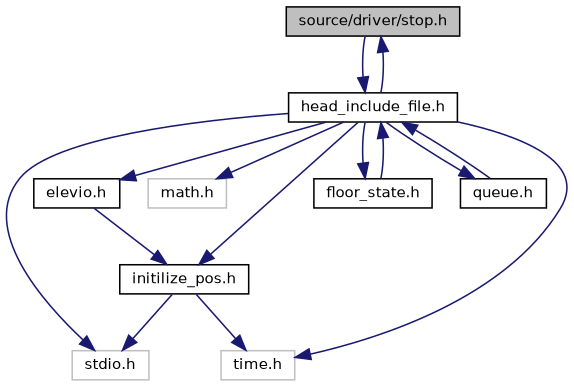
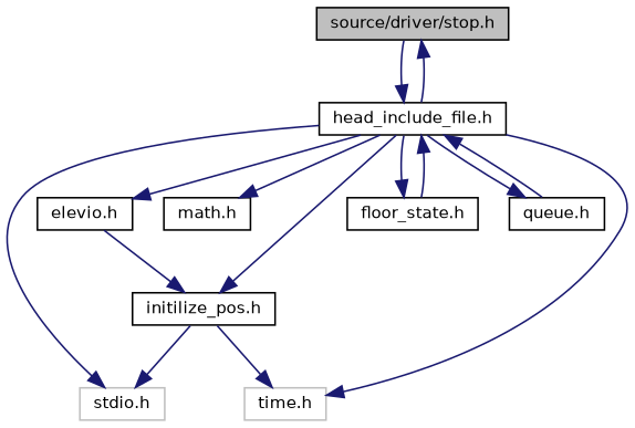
  digraph {
    node [color=black fillcolor=white fontname=Helvetica fontsize=10 shape=record style=filled]
    edge [color=midnightblue fontname=Helvetica fontsize=10 labelfontname=Helvetica labelfontsize=10 style=solid]
    n1 [fillcolor=grey75 fontcolor=black height=0.2 label="source/driver/stop.h" width=0.4]
    n2 [height=0.2 label="head_include_file.h" width=0.4]
    n3 [color=grey75 height=0.2 label="stdio.h" width=0.4]
    n4 [color=grey75 height=0.2 label="time.h" width=0.4]
-   n5 [color=grey75 height=0.2 label="math.h" width=0.4]
+   n5 [height=0.2 label="math.h" width=0.4]
    n6 [height=0.2 label="elevio.h" width=0.4]
    n7 [height=0.2 label="floor_state.h" width=0.4]
    n8 [height=0.2 label="queue.h" width=0.4]
    n9 [height=0.2 label="initilize_pos.h" width=0.4]
    n1 -> n2
    n2 -> n1
    n2 -> n3
    n2 -> n4
    n2 -> n5
    n2 -> n6
    n2 -> n7
    n2 -> n8
    n2 -> n9
    n6 -> n9
    n7 -> n2
    n8 -> n2
    n9 -> n3
    n9 -> n4
  }
